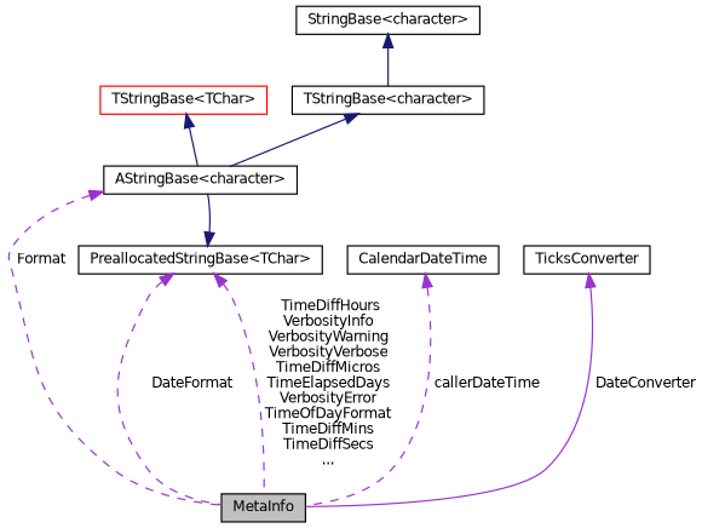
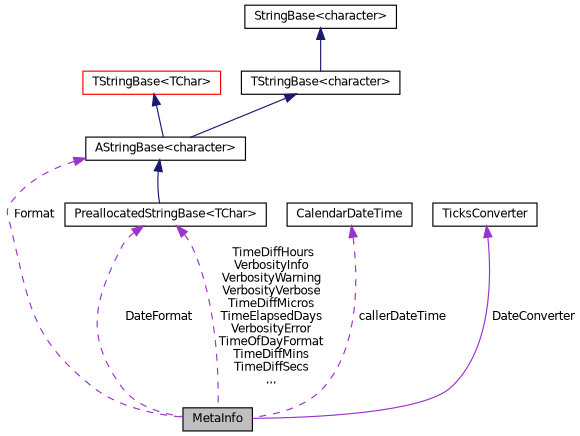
  digraph {
    rankdir=TB
    node [color=black fillcolor=white fontname=Helvetica fontsize=10 shape=record style=filled]
    edge [color=darkorchid3 dir=back fontname=Helvetica fontsize=10 labelfontname=Helvetica labelfontsize=10 style=solid]
    n1 [fillcolor=grey75 fontcolor=black height=0.2 label=MetaInfo width=0.4]
    n2 [color=red height=0.2 label="TStringBase\<TChar\>" width=0.4]
    n3 [height=0.2 label="AStringBase\<character\>" width=0.4]
    n4 [height=0.2 label="PreallocatedStringBase\<TChar\>" width=0.4]
    n5 [height=0.2 label="TStringBase\<character\>" width=0.4]
    n6 [height=0.2 label="StringBase\<character\>" width=0.4]
    n7 [height=0.2 label=CalendarDateTime width=0.4]
    n8 [height=0.2 label=TicksConverter width=0.4]
    n2 -> n3 [color=midnightblue]
    n3 -> n1 [label=" Format" style=dashed]
-   n4 -> n3 [color=midnightblue]
+   n3 -> n4 [color=midnightblue]
    n4 -> n1 [label=" DateFormat" style=dashed]
    n4 -> n1 [label=" TimeDiffHours\nVerbosityInfo\nVerbosityWarning\nVerbosityVerbose\nTimeDiffMicros\nTimeElapsedDays\nVerbosityError\nTimeOfDayFormat\nTimeDiffMins\nTimeDiffSecs\n..." style=dashed]
    n5 -> n3 [color=midnightblue]
    n6 -> n5 [color=midnightblue]
    n7 -> n1 [label=" callerDateTime" style=dashed]
    n8 -> n1 [label=" DateConverter"]
  }
